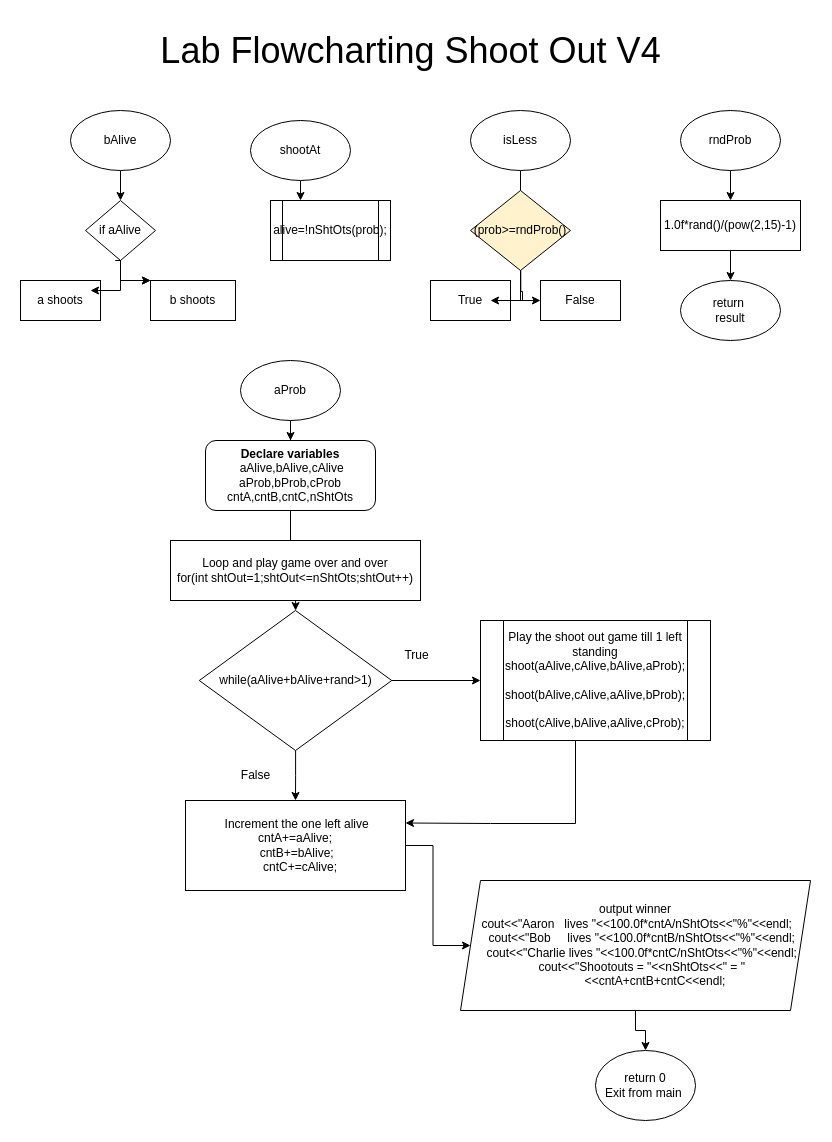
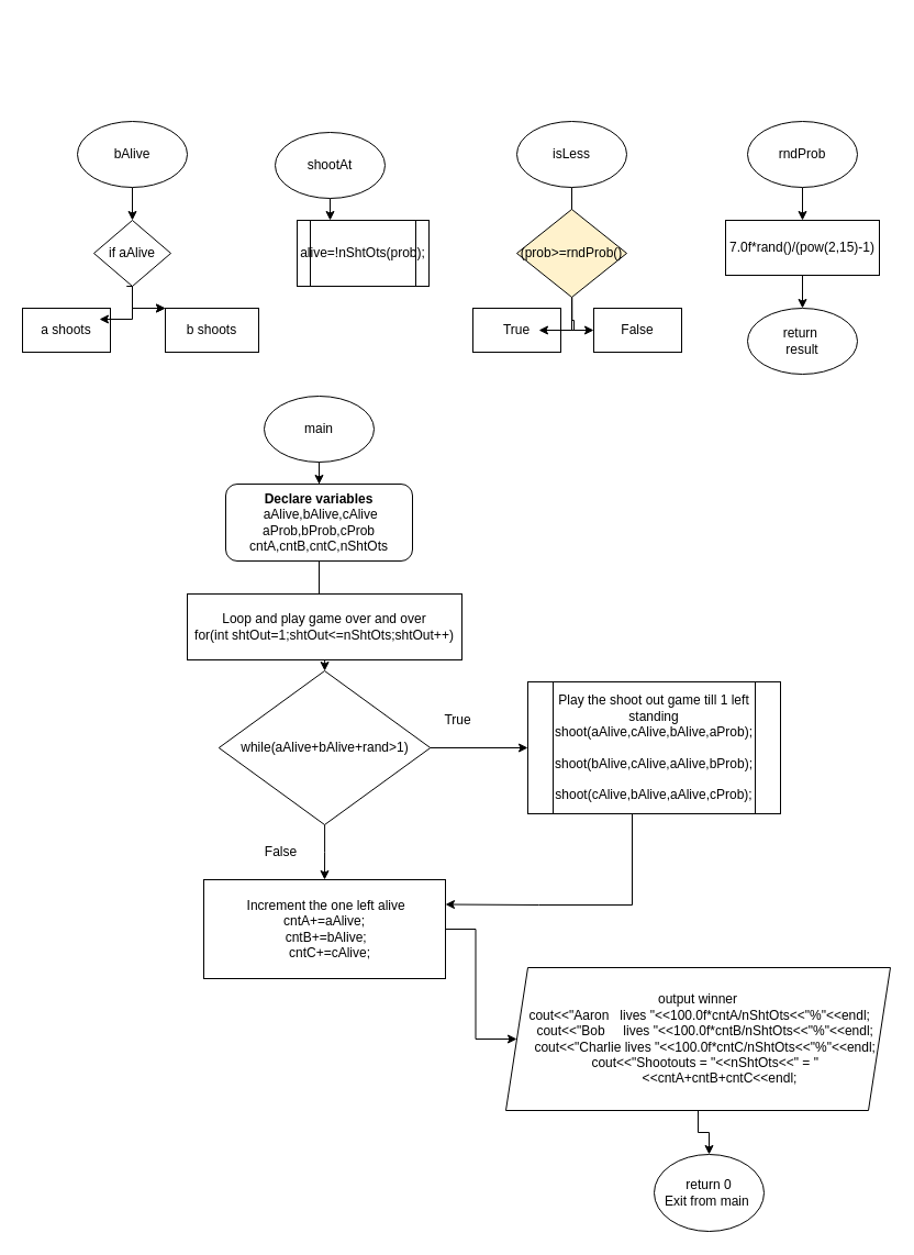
  <mxCell id="0" />
  <mxCell id="1" parent="0" />
  <mxCell id="2" value="" style="edgeStyle=orthogonalEdgeStyle;rounded=0;orthogonalLoop=1;jettySize=auto;html=1;" edge="1" parent="1" source="3" target="15"><mxGeometry relative="1" as="geometry" /></mxCell>
  <mxCell id="3" value="bAlive" style="ellipse;whiteSpace=wrap;html=1;" vertex="1" parent="1"><mxGeometry x="70" y="110" width="100" height="60" as="geometry" /></mxCell>
  <mxCell id="4" value="" style="edgeStyle=orthogonalEdgeStyle;rounded=0;orthogonalLoop=1;jettySize=auto;html=1;" edge="1" parent="1" source="5" target="19"><mxGeometry relative="1" as="geometry"><Array as="points"><mxPoint x="320" y="200" /><mxPoint x="320" y="200" /></Array></mxGeometry></mxCell>
  <mxCell id="5" value="shootAt" style="ellipse;whiteSpace=wrap;html=1;" vertex="1" parent="1"><mxGeometry x="250" y="120" width="100" height="60" as="geometry" /></mxCell>
  <mxCell id="6" value="" style="edgeStyle=orthogonalEdgeStyle;rounded=0;orthogonalLoop=1;jettySize=auto;html=1;" edge="1" parent="1" source="7" target="28"><mxGeometry relative="1" as="geometry" /></mxCell>
- <mxCell id="7" value="aProb" style="ellipse;whiteSpace=wrap;html=1;" vertex="1" parent="1"><mxGeometry x="240" y="360" width="100" height="60" as="geometry" /></mxCell>
+ <mxCell id="7" value="main" style="ellipse;whiteSpace=wrap;html=1;" vertex="1" parent="1"><mxGeometry x="240" y="360" width="100" height="60" as="geometry" /></mxCell>
  <mxCell id="8" value="" style="edgeStyle=orthogonalEdgeStyle;rounded=0;orthogonalLoop=1;jettySize=auto;html=1;" edge="1" parent="1" source="9" target="22"><mxGeometry relative="1" as="geometry"><Array as="points"><mxPoint x="520" y="300" /></Array></mxGeometry></mxCell>
  <mxCell id="9" value="isLess" style="ellipse;whiteSpace=wrap;html=1;" vertex="1" parent="1"><mxGeometry x="470" y="110" width="100" height="60" as="geometry" /></mxCell>
  <mxCell id="10" value="" style="edgeStyle=orthogonalEdgeStyle;rounded=0;orthogonalLoop=1;jettySize=auto;html=1;" edge="1" parent="1" source="11" target="26"><mxGeometry relative="1" as="geometry" /></mxCell>
  <mxCell id="11" value="rndProb" style="ellipse;whiteSpace=wrap;html=1;" vertex="1" parent="1"><mxGeometry x="680" y="110" width="100" height="60" as="geometry" /></mxCell>
- <mxCell id="12" value="&lt;font style=&quot;font-size: 36px;&quot;&gt;Lab Flowcharting Shoot Out V4&amp;nbsp;&lt;/font&gt;" style="text;html=1;align=center;verticalAlign=middle;resizable=0;points=[];autosize=1;strokeColor=none;fillColor=none;" vertex="1" parent="1"><mxGeometry x="150" y="20" width="530" height="60" as="geometry" /></mxCell>
  <mxCell id="13" value="" style="edgeStyle=orthogonalEdgeStyle;rounded=0;orthogonalLoop=1;jettySize=auto;html=1;" edge="1" parent="1" source="15" target="17"><mxGeometry relative="1" as="geometry"><Array as="points"><mxPoint x="120" y="280" /></Array></mxGeometry></mxCell>
  <mxCell id="14" value="" style="edgeStyle=orthogonalEdgeStyle;rounded=0;orthogonalLoop=1;jettySize=auto;html=1;" edge="1" parent="1" source="15" target="17"><mxGeometry relative="1" as="geometry"><Array as="points"><mxPoint x="120" y="280" /></Array></mxGeometry></mxCell>
  <mxCell id="15" value="if aAlive" style="rhombus;whiteSpace=wrap;html=1;" vertex="1" parent="1"><mxGeometry x="85" y="200" width="70" height="60" as="geometry" /></mxCell>
  <mxCell id="16" value="a shoots" style="rounded=0;whiteSpace=wrap;html=1;" vertex="1" parent="1"><mxGeometry x="20" y="280" width="80" height="40" as="geometry" /></mxCell>
  <mxCell id="17" value="b shoots" style="rounded=0;whiteSpace=wrap;html=1;" vertex="1" parent="1"><mxGeometry x="150" y="280" width="85" height="40" as="geometry" /></mxCell>
  <mxCell id="18" value="" style="edgeStyle=orthogonalEdgeStyle;rounded=0;orthogonalLoop=1;jettySize=auto;html=1;" edge="1" parent="1"><mxGeometry relative="1" as="geometry"><mxPoint x="120" y="260" as="sourcePoint" /><mxPoint x="90" y="290" as="targetPoint" /><Array as="points"><mxPoint x="115" y="260" /><mxPoint x="120" y="260" /><mxPoint x="120" y="290" /></Array></mxGeometry></mxCell>
  <mxCell id="19" value="alive=!nShtOts(prob);" style="shape=process;whiteSpace=wrap;html=1;backgroundOutline=1;" vertex="1" parent="1"><mxGeometry x="270" y="200" width="120" height="60" as="geometry" /></mxCell>
  <mxCell id="20" value="(prob&gt;=rndProb()" style="rhombus;whiteSpace=wrap;html=1;fillColor=#fff2cc;" vertex="1" parent="1"><mxGeometry x="470" y="190" width="100" height="80" as="geometry" /></mxCell>
  <mxCell id="21" value="True" style="rounded=0;whiteSpace=wrap;html=1;" vertex="1" parent="1"><mxGeometry x="430" y="280" width="80" height="40" as="geometry" /></mxCell>
  <mxCell id="22" value="False" style="rounded=0;whiteSpace=wrap;html=1;" vertex="1" parent="1"><mxGeometry x="540" y="280" width="80" height="40" as="geometry" /></mxCell>
  <mxCell id="23" value="" style="edgeStyle=orthogonalEdgeStyle;rounded=0;orthogonalLoop=1;jettySize=auto;html=1;" edge="1" parent="1"><mxGeometry relative="1" as="geometry"><mxPoint x="520.25" y="270" as="sourcePoint" /><mxPoint x="490" y="300" as="targetPoint" /><Array as="points"><mxPoint x="520" y="291" /><mxPoint x="522" y="291" /><mxPoint x="522" y="300" /></Array></mxGeometry></mxCell>
  <mxCell id="24" value="return&amp;nbsp;&lt;br&gt;result" style="ellipse;whiteSpace=wrap;html=1;" vertex="1" parent="1"><mxGeometry x="680" y="280" width="100" height="60" as="geometry" /></mxCell>
  <mxCell id="25" value="" style="edgeStyle=orthogonalEdgeStyle;rounded=0;orthogonalLoop=1;jettySize=auto;html=1;" edge="1" parent="1" source="26" target="24"><mxGeometry relative="1" as="geometry" /></mxCell>
- <mxCell id="26" value="1.0f*rand()/(pow(2,15)-1)" style="rounded=0;whiteSpace=wrap;html=1;" vertex="1" parent="1"><mxGeometry x="660" y="200" width="140" height="50" as="geometry" /></mxCell>
+ <mxCell id="26" value="7.0f*rand()/(pow(2,15)-1)" style="rounded=0;whiteSpace=wrap;html=1;" vertex="1" parent="1"><mxGeometry x="660" y="200" width="140" height="50" as="geometry" /></mxCell>
  <mxCell id="27" value="" style="edgeStyle=orthogonalEdgeStyle;rounded=0;orthogonalLoop=1;jettySize=auto;html=1;" edge="1" parent="1" source="28" target="32"><mxGeometry relative="1" as="geometry" /></mxCell>
  <mxCell id="28" value="&lt;b&gt;Declare variables&lt;/b&gt;&lt;br&gt;&amp;nbsp;aAlive,bAlive,cAlive&lt;br&gt;aProb,bProb,cProb&lt;br&gt;cntA,cntB,cntC,nShtOts" style="rounded=1;whiteSpace=wrap;html=1;" vertex="1" parent="1"><mxGeometry x="205" y="440" width="170" height="70" as="geometry" /></mxCell>
  <mxCell id="29" value="Loop and play game over and over&lt;br&gt;for(int shtOut=1;shtOut&amp;lt;=nShtOts;shtOut++)" style="rounded=0;whiteSpace=wrap;html=1;" vertex="1" parent="1"><mxGeometry x="170" y="540" width="250" height="60" as="geometry" /></mxCell>
  <mxCell id="30" value="" style="edgeStyle=orthogonalEdgeStyle;rounded=0;orthogonalLoop=1;jettySize=auto;html=1;" edge="1" parent="1" source="32" target="36"><mxGeometry relative="1" as="geometry" /></mxCell>
  <mxCell id="31" value="" style="edgeStyle=orthogonalEdgeStyle;rounded=0;orthogonalLoop=1;jettySize=auto;html=1;" edge="1" parent="1" source="32" target="34"><mxGeometry relative="1" as="geometry" /></mxCell>
  <mxCell id="32" value="while(aAlive+bAlive+rand&gt;1)" style="rhombus;whiteSpace=wrap;html=1;" vertex="1" parent="1"><mxGeometry x="198.75" y="610" width="192.5" height="140" as="geometry" /></mxCell>
  <mxCell id="33" value="" style="edgeStyle=orthogonalEdgeStyle;rounded=0;orthogonalLoop=1;jettySize=auto;html=1;" edge="1" parent="1" source="34" target="41"><mxGeometry relative="1" as="geometry" /></mxCell>
  <mxCell id="34" value="&lt;div&gt;&amp;nbsp;Increment the one left alive&lt;/div&gt;&lt;div&gt;&lt;span style=&quot;background-color: initial;&quot;&gt;cntA+=aAlive;&lt;/span&gt;&lt;/div&gt;&lt;div&gt;&amp;nbsp;cntB+=bAlive;&lt;/div&gt;&lt;div&gt;&amp;nbsp; &amp;nbsp;cntC+=cAlive;&lt;/div&gt;" style="rounded=0;whiteSpace=wrap;html=1;" vertex="1" parent="1"><mxGeometry x="185" y="800" width="220" height="90" as="geometry" /></mxCell>
  <mxCell id="35" value="" style="edgeStyle=orthogonalEdgeStyle;rounded=0;orthogonalLoop=1;jettySize=auto;html=1;entryX=1;entryY=0.25;entryDx=0;entryDy=0;" edge="1" parent="1" source="36" target="34"><mxGeometry relative="1" as="geometry"><Array as="points"><mxPoint x="575" y="823" /><mxPoint x="490" y="823" /></Array></mxGeometry></mxCell>
  <mxCell id="36" value="&lt;div&gt;Play the shoot out game till 1 left standing&lt;br&gt;&lt;/div&gt;&lt;div&gt;shoot(aAlive,cAlive,bAlive,aProb);&lt;/div&gt;&lt;div&gt;&amp;nbsp; &amp;nbsp; &amp;nbsp; &amp;nbsp; &amp;nbsp; &amp;nbsp; shoot(bAlive,cAlive,aAlive,bProb);&lt;/div&gt;&lt;div&gt;&amp;nbsp; &amp;nbsp; &amp;nbsp; &amp;nbsp; &amp;nbsp; &amp;nbsp; shoot(cAlive,bAlive,aAlive,cProb);&lt;/div&gt;" style="shape=process;whiteSpace=wrap;html=1;backgroundOutline=1;" vertex="1" parent="1"><mxGeometry x="480" y="620" width="230" height="120" as="geometry" /></mxCell>
  <mxCell id="37" value="True" style="text;html=1;align=center;verticalAlign=middle;resizable=0;points=[];autosize=1;strokeColor=none;fillColor=none;" vertex="1" parent="1"><mxGeometry x="391.25" y="640" width="50" height="30" as="geometry" /></mxCell>
  <mxCell id="38" value="False" style="text;html=1;align=center;verticalAlign=middle;resizable=0;points=[];autosize=1;strokeColor=none;fillColor=none;" vertex="1" parent="1"><mxGeometry x="230" y="760" width="50" height="30" as="geometry" /></mxCell>
  <mxCell id="39" value="return 0&lt;br&gt;Exit from main&amp;nbsp;" style="ellipse;whiteSpace=wrap;html=1;" vertex="1" parent="1"><mxGeometry x="595" y="1050" width="100" height="70" as="geometry" /></mxCell>
  <mxCell id="40" value="" style="edgeStyle=orthogonalEdgeStyle;rounded=0;orthogonalLoop=1;jettySize=auto;html=1;" edge="1" parent="1" source="41" target="39"><mxGeometry relative="1" as="geometry" /></mxCell>
  <mxCell id="41" value="output winner&lt;br style=&quot;border-color: var(--border-color);&quot;&gt;&lt;div style=&quot;border-color: var(--border-color);&quot;&gt;&amp;nbsp;cout&amp;lt;&amp;lt;&quot;Aaron&amp;nbsp; &amp;nbsp;lives &quot;&amp;lt;&amp;lt;100.0f*cntA/nShtOts&amp;lt;&amp;lt;&quot;%&quot;&amp;lt;&amp;lt;endl;&lt;/div&gt;&lt;div style=&quot;border-color: var(--border-color);&quot;&gt;&amp;nbsp; &amp;nbsp; cout&amp;lt;&amp;lt;&quot;Bob&amp;nbsp; &amp;nbsp; &amp;nbsp;lives &quot;&amp;lt;&amp;lt;100.0f*cntB/nShtOts&amp;lt;&amp;lt;&quot;%&quot;&amp;lt;&amp;lt;endl;&lt;/div&gt;&lt;div style=&quot;border-color: var(--border-color);&quot;&gt;&amp;nbsp; &amp;nbsp; cout&amp;lt;&amp;lt;&quot;Charlie lives &quot;&amp;lt;&amp;lt;100.0f*cntC/nShtOts&amp;lt;&amp;lt;&quot;%&quot;&amp;lt;&amp;lt;endl;&lt;/div&gt;&lt;div style=&quot;border-color: var(--border-color);&quot;&gt;&amp;nbsp; &amp;nbsp; cout&amp;lt;&amp;lt;&quot;Shootouts = &quot;&amp;lt;&amp;lt;nShtOts&amp;lt;&amp;lt;&quot; = &quot;&lt;/div&gt;&lt;div style=&quot;border-color: var(--border-color);&quot;&gt;&amp;nbsp; &amp;nbsp; &amp;nbsp; &amp;nbsp; &amp;nbsp; &amp;nbsp; &amp;lt;&amp;lt;cntA+cntB+cntC&amp;lt;&amp;lt;endl;&lt;/div&gt;" style="shape=parallelogram;perimeter=parallelogramPerimeter;whiteSpace=wrap;html=1;fixedSize=1;" vertex="1" parent="1"><mxGeometry x="460" y="880" width="350" height="130" as="geometry" /></mxCell>
